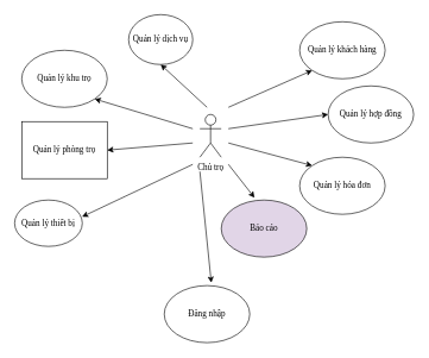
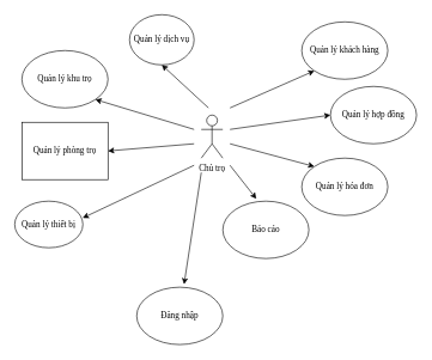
  <mxCell id="0" />
  <mxCell id="1" parent="0" />
  <mxCell id="2" value="Quản lý khu trọ" style="ellipse;whiteSpace=wrap;html=1;fontFamily=Times New Roman;" parent="1" vertex="1"><mxGeometry x="30" y="70" width="120" height="80" as="geometry" /></mxCell>
  <mxCell id="3" value="Quản lý phòng trọ" style="whiteSpace=wrap;html=1;fontFamily=Times New Roman;rounded=0;" parent="1" vertex="1"><mxGeometry x="30" y="170" width="120" height="80" as="geometry" /></mxCell>
  <mxCell id="4" value="Quản lý thiết bị" style="ellipse;whiteSpace=wrap;html=1;fontFamily=Times New Roman;" parent="1" vertex="1"><mxGeometry x="20" y="280" width="95" height="65" as="geometry" /></mxCell>
  <mxCell id="5" value="Quản lý dịch vụ" style="ellipse;whiteSpace=wrap;html=1;fontFamily=Times New Roman;" parent="1" vertex="1"><mxGeometry x="180" y="20" width="90" height="70" as="geometry" /></mxCell>
  <mxCell id="6" value="Quản lý khách hàng" style="ellipse;whiteSpace=wrap;html=1;fontFamily=Times New Roman;" parent="1" vertex="1"><mxGeometry x="420" y="30" width="120" height="80" as="geometry" /></mxCell>
  <mxCell id="7" value="Quản lý hợp đồng" style="ellipse;whiteSpace=wrap;html=1;fontFamily=Times New Roman;" parent="1" vertex="1"><mxGeometry x="460" y="120" width="120" height="80" as="geometry" /></mxCell>
  <mxCell id="8" value="Quản lý hóa đơn" style="ellipse;whiteSpace=wrap;html=1;fontFamily=Times New Roman;" parent="1" vertex="1"><mxGeometry x="420" y="220" width="120" height="80" as="geometry" /></mxCell>
- <mxCell id="9" value="Báo cáo" style="ellipse;whiteSpace=wrap;html=1;fontFamily=Times New Roman;fillColor=#e1d5e7;" parent="1" vertex="1"><mxGeometry x="310" y="280" width="120" height="80" as="geometry" /></mxCell>
+ <mxCell id="9" value="Báo cáo" style="ellipse;whiteSpace=wrap;html=1;fontFamily=Times New Roman;" parent="1" vertex="1"><mxGeometry x="310" y="280" width="120" height="80" as="geometry" /></mxCell>
  <mxCell id="10" value="Chủ trọ" style="shape=umlActor;verticalLabelPosition=bottom;verticalAlign=top;html=1;outlineConnect=0;fontFamily=Times New Roman;" parent="1" vertex="1"><mxGeometry x="280" y="160" width="30" height="60" as="geometry" /></mxCell>
- <mxCell id="11" value="Đăng nhập" style="ellipse;whiteSpace=wrap;html=1;fontFamily=Times New Roman;" parent="1" vertex="1"><mxGeometry x="230" y="400" width="120" height="80" as="geometry" /></mxCell>
+ <mxCell id="11" value="Đăng nhập" style="ellipse;whiteSpace=wrap;html=1;fontFamily=Times New Roman;" parent="1" vertex="1"><mxGeometry x="190" y="400" width="120" height="80" as="geometry" /></mxCell>
  <mxCell id="12" value="" style="endArrow=classic;html=1;rounded=0;entryX=0.5;entryY=1;entryDx=0;entryDy=0;" parent="1" target="5" edge="1"><mxGeometry width="50" height="50" relative="1" as="geometry"><mxPoint x="290" y="150" as="sourcePoint" /><mxPoint x="320" y="140" as="targetPoint" /></mxGeometry></mxCell>
  <mxCell id="13" value="" style="endArrow=classic;html=1;rounded=0;entryX=1;entryY=1;entryDx=0;entryDy=0;" parent="1" target="2" edge="1"><mxGeometry width="50" height="50" relative="1" as="geometry"><mxPoint x="270" y="180" as="sourcePoint" /><mxPoint x="250" y="110" as="targetPoint" /></mxGeometry></mxCell>
  <mxCell id="14" value="" style="endArrow=classic;html=1;rounded=0;entryX=1;entryY=0.5;entryDx=0;entryDy=0;" parent="1" target="3" edge="1"><mxGeometry width="50" height="50" relative="1" as="geometry"><mxPoint x="270" y="200" as="sourcePoint" /><mxPoint x="142" y="148" as="targetPoint" /></mxGeometry></mxCell>
  <mxCell id="15" value="" style="endArrow=classic;html=1;rounded=0;entryX=0.997;entryY=0.361;entryDx=0;entryDy=0;entryPerimeter=0;" parent="1" target="4" edge="1"><mxGeometry width="50" height="50" relative="1" as="geometry"><mxPoint x="270" y="230" as="sourcePoint" /><mxPoint x="152" y="158" as="targetPoint" /></mxGeometry></mxCell>
  <mxCell id="16" value="" style="endArrow=classic;html=1;rounded=0;entryX=0.389;entryY=-0.041;entryDx=0;entryDy=0;entryPerimeter=0;" parent="1" target="9" edge="1"><mxGeometry width="50" height="50" relative="1" as="geometry"><mxPoint x="320" y="230" as="sourcePoint" /><mxPoint x="162" y="168" as="targetPoint" /></mxGeometry></mxCell>
  <mxCell id="17" value="" style="endArrow=classic;html=1;rounded=0;entryX=0;entryY=0;entryDx=0;entryDy=0;" parent="1" target="8" edge="1"><mxGeometry width="50" height="50" relative="1" as="geometry"><mxPoint x="320" y="200" as="sourcePoint" /><mxPoint x="172" y="178" as="targetPoint" /></mxGeometry></mxCell>
  <mxCell id="18" value="" style="endArrow=classic;html=1;rounded=0;entryX=0;entryY=0.5;entryDx=0;entryDy=0;" parent="1" target="7" edge="1"><mxGeometry width="50" height="50" relative="1" as="geometry"><mxPoint x="320" y="180" as="sourcePoint" /><mxPoint x="182" y="188" as="targetPoint" /></mxGeometry></mxCell>
  <mxCell id="19" value="" style="endArrow=classic;html=1;rounded=0;entryX=0;entryY=1;entryDx=0;entryDy=0;" parent="1" target="6" edge="1"><mxGeometry width="50" height="50" relative="1" as="geometry"><mxPoint x="320" y="150" as="sourcePoint" /><mxPoint x="192" y="198" as="targetPoint" /></mxGeometry></mxCell>
  <mxCell id="20" value="" style="endArrow=classic;html=1;rounded=0;entryX=0.55;entryY=-0.051;entryDx=0;entryDy=0;entryPerimeter=0;" parent="1" target="11" edge="1"><mxGeometry width="50" height="50" relative="1" as="geometry"><mxPoint x="280" y="240" as="sourcePoint" /><mxPoint x="150" y="319" as="targetPoint" /></mxGeometry></mxCell>
